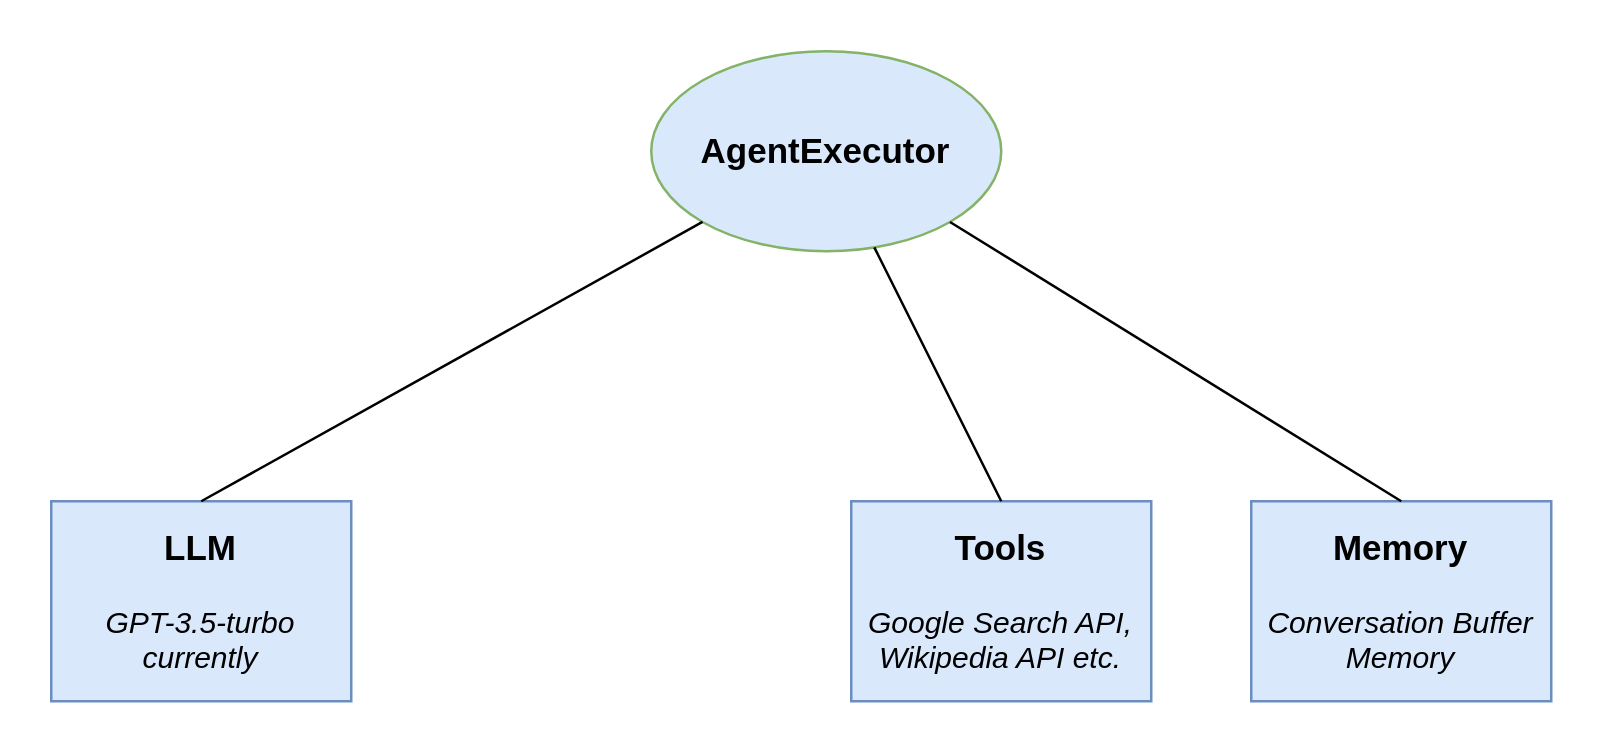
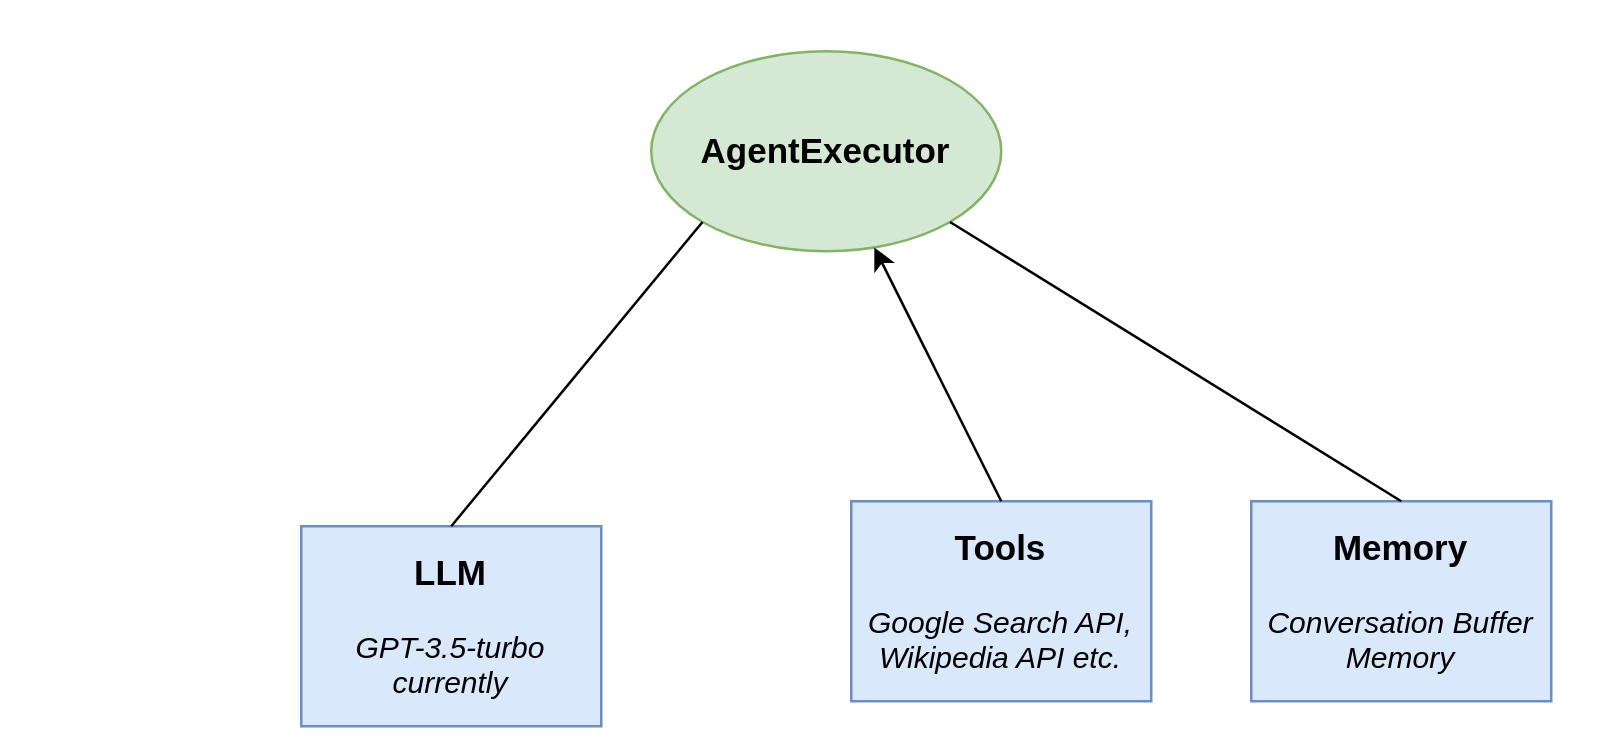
  <mxCell id="0" />
  <mxCell id="1" parent="0" />
- <mxCell id="2" value="&lt;b&gt;&lt;font style=&quot;font-size: 14px;&quot;&gt;LLM&lt;br&gt;&lt;/font&gt;&lt;/b&gt;&lt;br&gt;&lt;i&gt;GPT-3.5-turbo currently&lt;/i&gt;" style="rounded=0;whiteSpace=wrap;html=1;fillColor=#dae8fc;strokeColor=#6c8ebf;" parent="1" vertex="1"><mxGeometry x="20" y="200" width="120" height="80" as="geometry" /></mxCell>
+ <mxCell id="2" value="&lt;b&gt;&lt;font style=&quot;font-size: 14px;&quot;&gt;LLM&lt;br&gt;&lt;/font&gt;&lt;/b&gt;&lt;br&gt;&lt;i&gt;GPT-3.5-turbo currently&lt;/i&gt;" style="rounded=0;whiteSpace=wrap;html=1;fillColor=#dae8fc;strokeColor=#6c8ebf;" parent="1" vertex="1"><mxGeometry x="120" y="210" width="120" height="80" as="geometry" /></mxCell>
  <mxCell id="3" value="&lt;b style=&quot;font-size: 14px;&quot;&gt;Tools&lt;br&gt;&lt;/b&gt;&lt;br&gt;&lt;i&gt;Google Search API,&lt;br&gt;Wikipedia API etc.&lt;/i&gt;" style="rounded=0;whiteSpace=wrap;html=1;fillColor=#dae8fc;strokeColor=#6c8ebf;" parent="1" vertex="1"><mxGeometry x="340" y="200" width="120" height="80" as="geometry" /></mxCell>
- <mxCell id="4" value="&lt;font style=&quot;font-size: 14px;&quot;&gt;&lt;b&gt;AgentExecutor&lt;/b&gt;&lt;/font&gt;" style="ellipse;whiteSpace=wrap;html=1;fillColor=#dae8fc;strokeColor=#82b366;" parent="1" vertex="1"><mxGeometry x="260" y="20" width="140" height="80" as="geometry" /></mxCell>
+ <mxCell id="4" value="&lt;font style=&quot;font-size: 14px;&quot;&gt;&lt;b&gt;AgentExecutor&lt;/b&gt;&lt;/font&gt;" style="ellipse;whiteSpace=wrap;html=1;fillColor=#d5e8d4;strokeColor=#82b366;" parent="1" vertex="1"><mxGeometry x="260" y="20" width="140" height="80" as="geometry" /></mxCell>
  <mxCell id="5" value="" style="endArrow=none;html=1;rounded=0;entryX=0;entryY=1;entryDx=0;entryDy=0;exitX=0.5;exitY=0;exitDx=0;exitDy=0;" parent="1" source="2" target="4" edge="1"><mxGeometry width="50" height="50" relative="1" as="geometry"><mxPoint x="590" y="330" as="sourcePoint" /><mxPoint x="640" y="280" as="targetPoint" /></mxGeometry></mxCell>
- <mxCell id="6" value="" style="endArrow=none;html=1;rounded=0;exitX=0.5;exitY=0;exitDx=0;exitDy=0;" parent="1" source="3" target="4" edge="1"><mxGeometry width="50" height="50" relative="1" as="geometry"><mxPoint x="190" y="220" as="sourcePoint" /><mxPoint x="301" y="108" as="targetPoint" /></mxGeometry></mxCell>
+ <mxCell id="6" value="" style="endArrow=classic;html=1;rounded=0;exitX=0.5;exitY=0;exitDx=0;exitDy=0;" parent="1" source="3" target="4" edge="1"><mxGeometry width="50" height="50" relative="1" as="geometry"><mxPoint x="190" y="220" as="sourcePoint" /><mxPoint x="301" y="108" as="targetPoint" /></mxGeometry></mxCell>
  <mxCell id="7" value="&lt;b style=&quot;font-size: 14px;&quot;&gt;Memory&lt;br&gt;&lt;/b&gt;&lt;br&gt;&lt;i&gt;Conversation Buffer Memory&lt;/i&gt;" style="rounded=0;whiteSpace=wrap;html=1;fillColor=#dae8fc;strokeColor=#6c8ebf;" vertex="1" parent="1"><mxGeometry x="500" y="200" width="120" height="80" as="geometry" /></mxCell>
  <mxCell id="8" value="" style="endArrow=none;html=1;rounded=0;exitX=0.5;exitY=0;exitDx=0;exitDy=0;entryX=1;entryY=1;entryDx=0;entryDy=0;" edge="1" parent="1" source="7" target="4"><mxGeometry width="50" height="50" relative="1" as="geometry"><mxPoint x="410" y="210" as="sourcePoint" /><mxPoint x="359" y="108" as="targetPoint" /></mxGeometry></mxCell>
